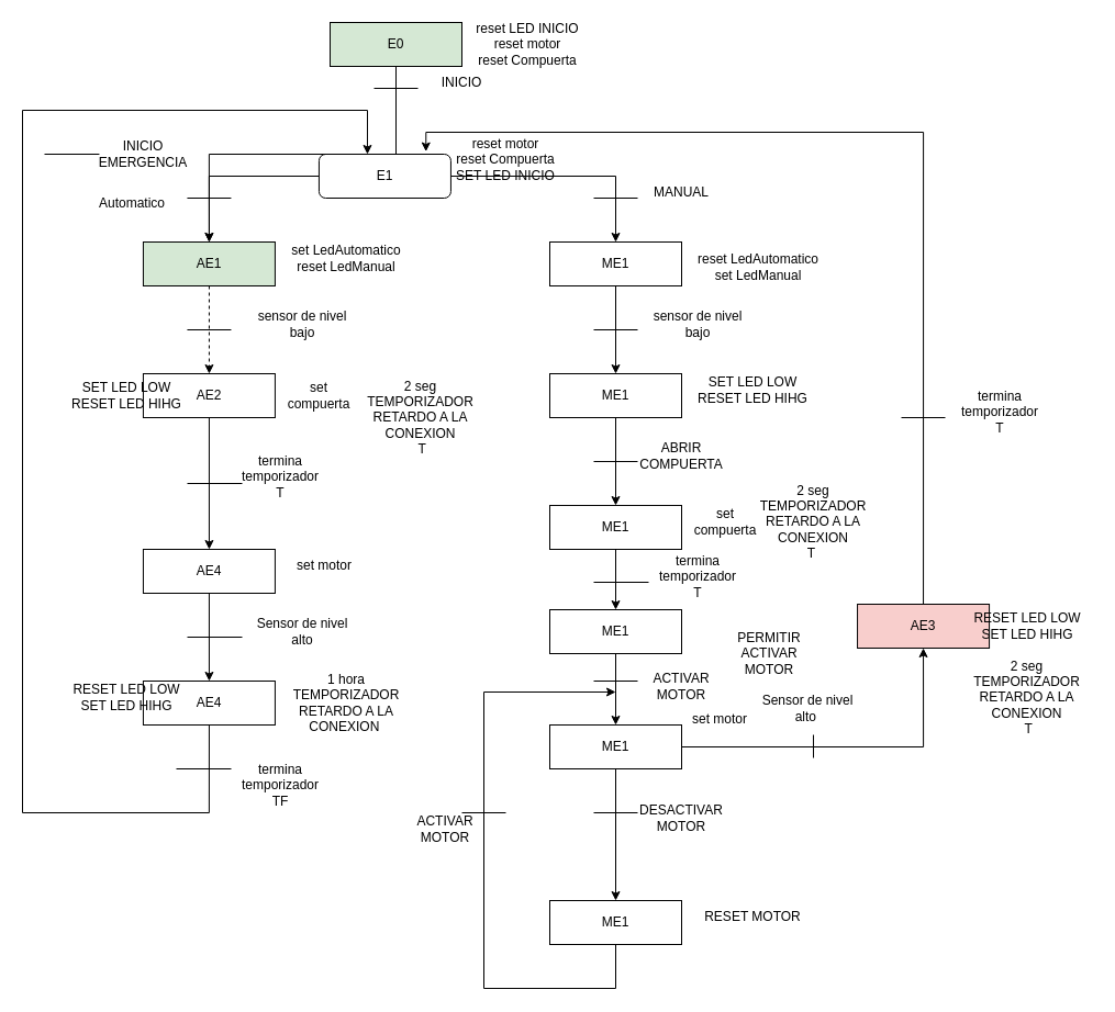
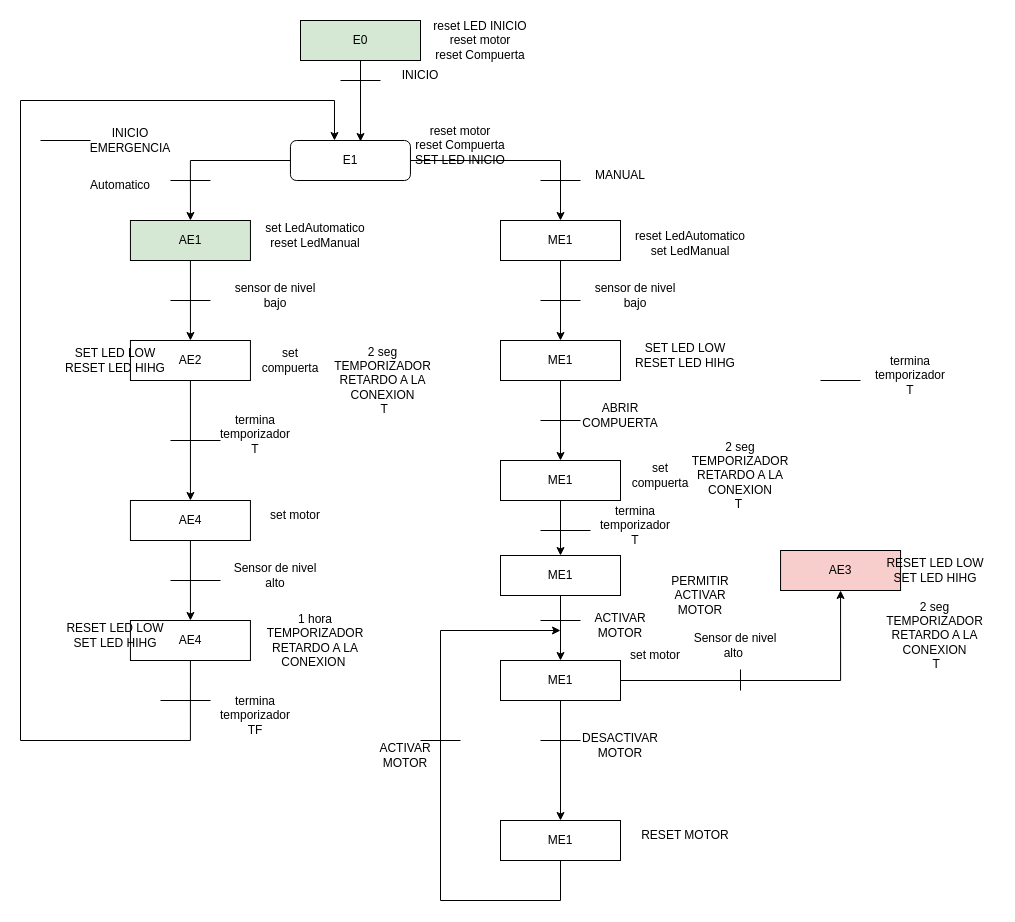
  <mxCell id="0" />
  <mxCell id="1" parent="0" />
  <mxCell id="2" style="edgeStyle=orthogonalEdgeStyle;rounded=0;orthogonalLoop=1;jettySize=auto;html=1;exitX=0;exitY=0.5;exitDx=0;exitDy=0;entryX=0.5;entryY=0;entryDx=0;entryDy=0;" parent="1" source="4" target="6" edge="1"><mxGeometry relative="1" as="geometry" /></mxCell>
  <mxCell id="3" style="edgeStyle=orthogonalEdgeStyle;rounded=0;orthogonalLoop=1;jettySize=auto;html=1;exitX=1;exitY=0.5;exitDx=0;exitDy=0;entryX=0.5;entryY=0;entryDx=0;entryDy=0;" parent="1" source="4" target="8" edge="1"><mxGeometry relative="1" as="geometry" /></mxCell>
  <mxCell id="4" value="E1" style="whiteSpace=wrap;html=1;rounded=1;" parent="1" vertex="1"><mxGeometry x="289.94" y="140" width="120" height="40" as="geometry" /></mxCell>
- <mxCell id="5" style="edgeStyle=orthogonalEdgeStyle;rounded=0;orthogonalLoop=1;jettySize=auto;html=1;exitX=0.5;exitY=1;exitDx=0;exitDy=0;dashed=1;" parent="1" source="6" target="13" edge="1"><mxGeometry relative="1" as="geometry" /></mxCell>
+ <mxCell id="5" style="edgeStyle=orthogonalEdgeStyle;rounded=0;orthogonalLoop=1;jettySize=auto;html=1;exitX=0.5;exitY=1;exitDx=0;exitDy=0;" parent="1" source="6" target="13" edge="1"><mxGeometry relative="1" as="geometry" /></mxCell>
  <mxCell id="6" value="AE1" style="rounded=0;whiteSpace=wrap;html=1;fillColor=#d5e8d4;" parent="1" vertex="1"><mxGeometry x="129.94" y="220" width="120" height="40" as="geometry" /></mxCell>
  <mxCell id="7" style="edgeStyle=orthogonalEdgeStyle;rounded=0;orthogonalLoop=1;jettySize=auto;html=1;exitX=0.5;exitY=1;exitDx=0;exitDy=0;entryX=0.5;entryY=0;entryDx=0;entryDy=0;" parent="1" source="8" target="27" edge="1"><mxGeometry relative="1" as="geometry" /></mxCell>
  <mxCell id="8" value="ME1" style="rounded=0;whiteSpace=wrap;html=1;" parent="1" vertex="1"><mxGeometry x="500" y="220" width="120" height="40" as="geometry" /></mxCell>
  <mxCell id="9" value="Automatico" style="text;html=1;strokeColor=none;fillColor=none;align=center;verticalAlign=middle;whiteSpace=wrap;rounded=0;" parent="1" vertex="1"><mxGeometry x="89.94" y="170" width="60" height="30" as="geometry" /></mxCell>
  <mxCell id="10" value="set LedAutomatico&lt;br&gt;reset LedManual" style="text;html=1;strokeColor=none;fillColor=none;align=center;verticalAlign=middle;whiteSpace=wrap;rounded=0;" parent="1" vertex="1"><mxGeometry x="259.94" y="220" width="110.06" height="30" as="geometry" /></mxCell>
  <mxCell id="11" value="" style="endArrow=none;html=1;rounded=0;" parent="1" edge="1"><mxGeometry width="50" height="50" relative="1" as="geometry"><mxPoint x="169.94" y="180" as="sourcePoint" /><mxPoint x="209.94" y="180" as="targetPoint" /></mxGeometry></mxCell>
  <mxCell id="12" style="edgeStyle=orthogonalEdgeStyle;rounded=0;orthogonalLoop=1;jettySize=auto;html=1;exitX=0.5;exitY=1;exitDx=0;exitDy=0;" parent="1" source="13" target="19" edge="1"><mxGeometry relative="1" as="geometry" /></mxCell>
  <mxCell id="13" value="AE2" style="rounded=0;whiteSpace=wrap;html=1;" parent="1" vertex="1"><mxGeometry x="129.94" y="340" width="120" height="40" as="geometry" /></mxCell>
  <mxCell id="14" value="" style="endArrow=none;html=1;rounded=0;" parent="1" edge="1"><mxGeometry width="50" height="50" relative="1" as="geometry"><mxPoint x="169.94" y="300" as="sourcePoint" /><mxPoint x="209.94" y="300" as="targetPoint" /></mxGeometry></mxCell>
  <mxCell id="15" value="sensor de nivel bajo" style="text;html=1;strokeColor=none;fillColor=none;align=center;verticalAlign=middle;whiteSpace=wrap;rounded=0;" parent="1" vertex="1"><mxGeometry x="229.94" y="280" width="90.06" height="30" as="geometry" /></mxCell>
- <mxCell id="16" style="edgeStyle=orthogonalEdgeStyle;rounded=0;orthogonalLoop=1;jettySize=auto;html=1;exitX=0.5;exitY=0;exitDx=0;exitDy=0;entryX=0.811;entryY=-0.06;entryDx=0;entryDy=0;entryPerimeter=0;" edge="1" parent="1" source="17" target="4"><mxGeometry relative="1" as="geometry"><Array as="points"><mxPoint x="840" y="120" /><mxPoint x="387" y="120" /></Array></mxGeometry></mxCell>
  <mxCell id="17" value="AE3" style="rounded=0;whiteSpace=wrap;html=1;fillColor=#f8cecc;" parent="1" vertex="1"><mxGeometry x="780.06" y="550" width="120" height="40" as="geometry" /></mxCell>
  <mxCell id="18" style="edgeStyle=orthogonalEdgeStyle;rounded=0;orthogonalLoop=1;jettySize=auto;html=1;exitX=0.5;exitY=1;exitDx=0;exitDy=0;entryX=0.5;entryY=0;entryDx=0;entryDy=0;" parent="1" source="19" target="42" edge="1"><mxGeometry relative="1" as="geometry" /></mxCell>
  <mxCell id="19" value="AE4" style="rounded=0;whiteSpace=wrap;html=1;" parent="1" vertex="1"><mxGeometry x="129.94" y="500" width="120" height="40" as="geometry" /></mxCell>
  <mxCell id="20" value="1 hora TEMPORIZADOR&lt;br&gt;RETARDO A LA CONEXION&amp;nbsp;" style="text;html=1;strokeColor=none;fillColor=none;align=center;verticalAlign=middle;whiteSpace=wrap;rounded=0;" parent="1" vertex="1"><mxGeometry x="284.97" y="625" width="60" height="30" as="geometry" /></mxCell>
- <mxCell id="21" style="edgeStyle=orthogonalEdgeStyle;rounded=0;orthogonalLoop=1;jettySize=auto;html=1;exitX=0.5;exitY=1;exitDx=0;exitDy=0;" parent="1" source="22" target="6" edge="1"><mxGeometry relative="1" as="geometry" /></mxCell>
+ <mxCell id="21" style="edgeStyle=orthogonalEdgeStyle;rounded=0;orthogonalLoop=1;jettySize=auto;html=1;exitX=0.5;exitY=1;exitDx=0;exitDy=0;entryX=0.584;entryY=0.025;entryDx=0;entryDy=0;entryPerimeter=0;" parent="1" source="22" target="4" edge="1"><mxGeometry relative="1" as="geometry" /></mxCell>
  <mxCell id="22" value="E0" style="rounded=0;whiteSpace=wrap;html=1;fillColor=#d5e8d4;" parent="1" vertex="1"><mxGeometry x="300" width="120" height="40" as="geometry" y="20" /></mxCell>
  <mxCell id="23" value="" style="endArrow=none;html=1;rounded=0;" parent="1" edge="1"><mxGeometry width="50" height="50" relative="1" as="geometry"><mxPoint x="540" y="180" as="sourcePoint" /><mxPoint x="580" y="180" as="targetPoint" /></mxGeometry></mxCell>
  <mxCell id="24" value="MANUAL" style="text;html=1;strokeColor=none;fillColor=none;align=center;verticalAlign=middle;whiteSpace=wrap;rounded=0;" parent="1" vertex="1"><mxGeometry x="590" y="160" width="60" height="30" as="geometry" /></mxCell>
  <mxCell id="25" value="reset LedAutomatico&lt;br&gt;set LedManual" style="text;html=1;strokeColor=none;fillColor=none;align=center;verticalAlign=middle;whiteSpace=wrap;rounded=0;" parent="1" vertex="1"><mxGeometry x="630" y="225" width="120" height="35" as="geometry" /></mxCell>
  <mxCell id="26" style="edgeStyle=orthogonalEdgeStyle;rounded=0;orthogonalLoop=1;jettySize=auto;html=1;exitX=0.5;exitY=1;exitDx=0;exitDy=0;entryX=0.5;entryY=0;entryDx=0;entryDy=0;" parent="1" source="27" target="32" edge="1"><mxGeometry relative="1" as="geometry" /></mxCell>
  <mxCell id="27" value="ME1" style="rounded=0;whiteSpace=wrap;html=1;" parent="1" vertex="1"><mxGeometry x="500" y="340" width="120" height="40" as="geometry" /></mxCell>
  <mxCell id="28" value="" style="endArrow=none;html=1;rounded=0;" parent="1" edge="1"><mxGeometry width="50" height="50" relative="1" as="geometry"><mxPoint x="540" y="300" as="sourcePoint" /><mxPoint x="580" y="300" as="targetPoint" /></mxGeometry></mxCell>
  <mxCell id="29" value="sensor de nivel bajo" style="text;html=1;strokeColor=none;fillColor=none;align=center;verticalAlign=middle;whiteSpace=wrap;rounded=0;" parent="1" vertex="1"><mxGeometry x="590" y="280" width="90" height="30" as="geometry" /></mxCell>
  <mxCell id="30" value="SET LED LOW&lt;br&gt;RESET LED HIHG" style="text;html=1;strokeColor=none;fillColor=none;align=center;verticalAlign=middle;whiteSpace=wrap;rounded=0;" parent="1" vertex="1"><mxGeometry x="630" y="340" width="110" height="30" as="geometry" /></mxCell>
  <mxCell id="31" style="edgeStyle=orthogonalEdgeStyle;rounded=0;orthogonalLoop=1;jettySize=auto;html=1;exitX=0.5;exitY=1;exitDx=0;exitDy=0;entryX=0.5;entryY=0;entryDx=0;entryDy=0;" parent="1" source="32" target="35" edge="1"><mxGeometry relative="1" as="geometry" /></mxCell>
  <mxCell id="32" value="ME1" style="rounded=0;whiteSpace=wrap;html=1;" parent="1" vertex="1"><mxGeometry x="500" y="460" width="120" height="40" as="geometry" /></mxCell>
  <mxCell id="33" value="2 seg TEMPORIZADOR&lt;br&gt;RETARDO A LA CONEXION&lt;br&gt;T&amp;nbsp;" style="text;html=1;strokeColor=none;fillColor=none;align=center;verticalAlign=middle;whiteSpace=wrap;rounded=0;" parent="1" vertex="1"><mxGeometry x="710" y="460" width="60" height="30" as="geometry" /></mxCell>
  <mxCell id="34" style="edgeStyle=orthogonalEdgeStyle;rounded=0;orthogonalLoop=1;jettySize=auto;html=1;exitX=0.5;exitY=1;exitDx=0;exitDy=0;entryX=0.5;entryY=0;entryDx=0;entryDy=0;" parent="1" source="35" target="51" edge="1"><mxGeometry relative="1" as="geometry" /></mxCell>
  <mxCell id="35" value="ME1" style="rounded=0;whiteSpace=wrap;html=1;" parent="1" vertex="1"><mxGeometry x="500" y="555" width="120" height="40" as="geometry" /></mxCell>
  <mxCell id="36" value="Sensor de nivel alto&amp;nbsp;" style="text;html=1;strokeColor=none;fillColor=none;align=center;verticalAlign=middle;whiteSpace=wrap;rounded=0;" parent="1" vertex="1"><mxGeometry x="690" y="630" width="90.06" height="30" as="geometry" /></mxCell>
  <mxCell id="37" value="reset motor&lt;br&gt;reset Compuerta&lt;br&gt;SET LED INICIO" style="text;html=1;strokeColor=none;fillColor=none;align=center;verticalAlign=middle;whiteSpace=wrap;rounded=0;" parent="1" vertex="1"><mxGeometry x="409.94" y="130" width="100" height="30" as="geometry" /></mxCell>
  <mxCell id="38" value="set compuerta" style="text;html=1;strokeColor=none;fillColor=none;align=center;verticalAlign=middle;whiteSpace=wrap;rounded=0;" parent="1" vertex="1"><mxGeometry x="260" y="345" width="60" height="30" as="geometry" /></mxCell>
  <mxCell id="39" value="2 seg TEMPORIZADOR&lt;br&gt;RETARDO A LA CONEXION&lt;br&gt;&amp;nbsp;T" style="text;html=1;strokeColor=none;fillColor=none;align=center;verticalAlign=middle;whiteSpace=wrap;rounded=0;" parent="1" vertex="1"><mxGeometry x="324.97" y="340" width="115.03" height="80" as="geometry" /></mxCell>
  <mxCell id="40" value="set motor" style="text;html=1;strokeColor=none;fillColor=none;align=center;verticalAlign=middle;whiteSpace=wrap;rounded=0;" parent="1" vertex="1"><mxGeometry x="620" y="640" width="70" height="30" as="geometry" /></mxCell>
  <mxCell id="41" style="edgeStyle=orthogonalEdgeStyle;rounded=0;orthogonalLoop=1;jettySize=auto;html=1;exitX=0.5;exitY=1;exitDx=0;exitDy=0;entryX=0.367;entryY=0;entryDx=0;entryDy=0;entryPerimeter=0;" parent="1" source="42" target="4" edge="1"><mxGeometry relative="1" as="geometry"><mxPoint x="60" y="300" as="targetPoint" /><Array as="points"><mxPoint x="190" y="740" /><mxPoint x="20" y="740" /><mxPoint x="20" y="100" /><mxPoint x="334" y="100" /></Array></mxGeometry></mxCell>
  <mxCell id="42" value="AE4" style="rounded=0;whiteSpace=wrap;html=1;" parent="1" vertex="1"><mxGeometry x="129.94" y="620" width="120" height="40" as="geometry" /></mxCell>
  <mxCell id="43" value="" style="endArrow=none;html=1;rounded=0;" parent="1" edge="1"><mxGeometry width="50" height="50" relative="1" as="geometry"><mxPoint x="170" y="580" as="sourcePoint" /><mxPoint x="220" y="580" as="targetPoint" /></mxGeometry></mxCell>
  <mxCell id="44" value="Sensor de nivel alto" style="text;html=1;strokeColor=none;fillColor=none;align=center;verticalAlign=middle;whiteSpace=wrap;rounded=0;" parent="1" vertex="1"><mxGeometry x="229.94" y="560" width="90.06" height="30" as="geometry" /></mxCell>
  <mxCell id="45" value="" style="endArrow=none;html=1;rounded=0;" parent="1" edge="1"><mxGeometry width="50" height="50" relative="1" as="geometry"><mxPoint x="540" y="420" as="sourcePoint" /><mxPoint x="580" y="420" as="targetPoint" /></mxGeometry></mxCell>
  <mxCell id="46" value="ABRIR COMPUERTA" style="text;html=1;strokeColor=none;fillColor=none;align=center;verticalAlign=middle;whiteSpace=wrap;rounded=0;" parent="1" vertex="1"><mxGeometry x="589.94" y="400" width="60" height="30" as="geometry" /></mxCell>
  <mxCell id="47" value="set compuerta" style="text;html=1;strokeColor=none;fillColor=none;align=center;verticalAlign=middle;whiteSpace=wrap;rounded=0;" parent="1" vertex="1"><mxGeometry x="630" y="460" width="60" height="30" as="geometry" /></mxCell>
  <mxCell id="48" style="edgeStyle=orthogonalEdgeStyle;rounded=0;orthogonalLoop=1;jettySize=auto;html=1;exitX=0.5;exitY=1;exitDx=0;exitDy=0;entryX=0.5;entryY=0;entryDx=0;entryDy=0;" parent="1" source="51" target="70" edge="1"><mxGeometry relative="1" as="geometry" /></mxCell>
  <mxCell id="49" style="edgeStyle=orthogonalEdgeStyle;rounded=0;orthogonalLoop=1;jettySize=auto;html=1;exitX=0.5;exitY=1;exitDx=0;exitDy=0;" parent="1" source="70" edge="1"><mxGeometry y="10" relative="1" as="geometry"><mxPoint x="560" y="630" as="targetPoint" /><Array as="points"><mxPoint x="560" y="900" /><mxPoint x="440" y="900" /><mxPoint x="440" y="630" /></Array><mxPoint as="offset" /></mxGeometry></mxCell>
  <mxCell id="50" style="edgeStyle=orthogonalEdgeStyle;rounded=0;orthogonalLoop=1;jettySize=auto;html=1;exitX=1;exitY=0.5;exitDx=0;exitDy=0;entryX=0.5;entryY=1;entryDx=0;entryDy=0;" edge="1" parent="1" source="51" target="17"><mxGeometry relative="1" as="geometry" /></mxCell>
  <mxCell id="51" value="ME1" style="rounded=0;whiteSpace=wrap;html=1;" parent="1" vertex="1"><mxGeometry x="500" y="660" width="120" height="40" as="geometry" /></mxCell>
  <mxCell id="52" value="" style="endArrow=none;html=1;rounded=0;" parent="1" edge="1"><mxGeometry width="50" height="50" relative="1" as="geometry"><mxPoint x="540" y="620" as="sourcePoint" /><mxPoint x="580" y="620" as="targetPoint" /></mxGeometry></mxCell>
  <mxCell id="53" value="" style="endArrow=none;html=1;rounded=0;" parent="1" edge="1"><mxGeometry width="50" height="50" relative="1" as="geometry"><mxPoint x="540" y="740" as="sourcePoint" /><mxPoint x="580" y="740" as="targetPoint" /></mxGeometry></mxCell>
  <mxCell id="54" value="RESET LED LOW&lt;br&gt;SET LED HIHG" style="text;html=1;strokeColor=none;fillColor=none;align=center;verticalAlign=middle;whiteSpace=wrap;rounded=0;" parent="1" vertex="1"><mxGeometry x="880" y="555" width="110" height="30" as="geometry" /></mxCell>
  <mxCell id="55" value="" style="endArrow=none;html=1;rounded=0;" parent="1" edge="1"><mxGeometry width="50" height="50" relative="1" as="geometry"><mxPoint x="340" y="80" as="sourcePoint" /><mxPoint x="380" y="80" as="targetPoint" /></mxGeometry></mxCell>
  <mxCell id="56" value="reset LED INICIO&lt;br&gt;reset motor&lt;br&gt;reset Compuerta" style="text;html=1;strokeColor=none;fillColor=none;align=center;verticalAlign=middle;whiteSpace=wrap;rounded=0;" parent="1" vertex="1"><mxGeometry x="429.94" y="25" width="100.06" height="30" as="geometry" /></mxCell>
  <mxCell id="57" value="INICIO" style="text;html=1;strokeColor=none;fillColor=none;align=center;verticalAlign=middle;whiteSpace=wrap;rounded=0;" parent="1" vertex="1"><mxGeometry x="390" y="60" width="60" height="30" as="geometry" /></mxCell>
  <mxCell id="58" value="" style="endArrow=none;html=1;rounded=0;" parent="1" target="59" edge="1"><mxGeometry width="50" height="50" relative="1" as="geometry"><mxPoint x="40" y="140" as="sourcePoint" /><mxPoint x="80" y="140" as="targetPoint" /></mxGeometry></mxCell>
  <mxCell id="59" value="INICIO EMERGENCIA" style="text;html=1;strokeColor=none;fillColor=none;align=center;verticalAlign=middle;whiteSpace=wrap;rounded=0;" parent="1" vertex="1"><mxGeometry x="89.94" y="125" width="80.06" height="30" as="geometry" /></mxCell>
  <mxCell id="60" value="" style="endArrow=none;html=1;rounded=0;" parent="1" edge="1"><mxGeometry width="50" height="50" relative="1" as="geometry"><mxPoint x="170" y="440" as="sourcePoint" /><mxPoint x="220" y="440" as="targetPoint" /></mxGeometry></mxCell>
  <mxCell id="61" value="termina temporizador&lt;br&gt;T" style="text;html=1;strokeColor=none;fillColor=none;align=center;verticalAlign=middle;whiteSpace=wrap;rounded=0;" parent="1" vertex="1"><mxGeometry x="224.97" y="419" width="60" height="30" as="geometry" /></mxCell>
  <mxCell id="62" value="" style="endArrow=none;html=1;rounded=0;" parent="1" edge="1"><mxGeometry width="50" height="50" relative="1" as="geometry"><mxPoint x="160" y="700" as="sourcePoint" /><mxPoint x="210" y="700" as="targetPoint" /></mxGeometry></mxCell>
  <mxCell id="63" value="termina temporizador TF" style="text;html=1;strokeColor=none;fillColor=none;align=center;verticalAlign=middle;whiteSpace=wrap;rounded=0;" parent="1" vertex="1"><mxGeometry x="224.97" y="700" width="60" height="30" as="geometry" /></mxCell>
  <mxCell id="64" value="SET LED LOW&lt;br&gt;RESET LED HIHG" style="text;html=1;strokeColor=none;fillColor=none;align=center;verticalAlign=middle;whiteSpace=wrap;rounded=0;" parent="1" vertex="1"><mxGeometry x="60" y="345" width="110" height="30" as="geometry" /></mxCell>
  <mxCell id="65" value="" style="endArrow=none;html=1;rounded=0;" parent="1" edge="1"><mxGeometry width="50" height="50" relative="1" as="geometry"><mxPoint x="540" y="530" as="sourcePoint" /><mxPoint x="590" y="530" as="targetPoint" /></mxGeometry></mxCell>
  <mxCell id="66" value="termina temporizador&lt;br&gt;T" style="text;html=1;strokeColor=none;fillColor=none;align=center;verticalAlign=middle;whiteSpace=wrap;rounded=0;" parent="1" vertex="1"><mxGeometry x="605.03" y="510" width="60" height="30" as="geometry" /></mxCell>
  <mxCell id="67" value="PERMITIR ACTIVAR MOTOR" style="text;html=1;strokeColor=none;fillColor=none;align=center;verticalAlign=middle;whiteSpace=wrap;rounded=0;" parent="1" vertex="1"><mxGeometry x="670" y="580" width="60" height="30" as="geometry" /></mxCell>
  <mxCell id="68" value="set motor" style="text;html=1;strokeColor=none;fillColor=none;align=center;verticalAlign=middle;whiteSpace=wrap;rounded=0;" parent="1" vertex="1"><mxGeometry x="260" y="500" width="70" height="30" as="geometry" /></mxCell>
  <mxCell id="69" value="RESET LED LOW&lt;br&gt;SET LED HIHG" style="text;html=1;strokeColor=none;fillColor=none;align=center;verticalAlign=middle;whiteSpace=wrap;rounded=0;" parent="1" vertex="1"><mxGeometry x="60" y="620" width="110" height="30" as="geometry" /></mxCell>
  <mxCell id="70" value="ME1" style="rounded=0;whiteSpace=wrap;html=1;" parent="1" vertex="1"><mxGeometry x="500" y="820" width="120" height="40" as="geometry" /></mxCell>
  <mxCell id="71" value="RESET MOTOR" style="text;html=1;strokeColor=none;fillColor=none;align=center;verticalAlign=middle;whiteSpace=wrap;rounded=0;" parent="1" vertex="1"><mxGeometry x="630" y="820" width="110" height="30" as="geometry" /></mxCell>
  <mxCell id="72" value="" style="endArrow=none;html=1;rounded=0;" parent="1" edge="1"><mxGeometry width="50" height="50" relative="1" as="geometry"><mxPoint x="460" y="740" as="sourcePoint" /><mxPoint x="420" y="740" as="targetPoint" /></mxGeometry></mxCell>
  <mxCell id="73" value="ACTIVAR MOTOR" style="text;html=1;strokeColor=none;fillColor=none;align=center;verticalAlign=middle;whiteSpace=wrap;rounded=0;" parent="1" vertex="1"><mxGeometry x="370" y="740" width="70" height="30" as="geometry" /></mxCell>
  <mxCell id="74" value="ACTIVAR MOTOR" style="text;html=1;strokeColor=none;fillColor=none;align=center;verticalAlign=middle;whiteSpace=wrap;rounded=0;" parent="1" vertex="1"><mxGeometry x="585" y="610" width="70" height="30" as="geometry" /></mxCell>
  <mxCell id="75" value="DESACTIVAR MOTOR" style="text;html=1;strokeColor=none;fillColor=none;align=center;verticalAlign=middle;whiteSpace=wrap;rounded=0;" parent="1" vertex="1"><mxGeometry x="584.94" y="730" width="70" height="30" as="geometry" /></mxCell>
  <mxCell id="76" value="" style="endArrow=none;html=1;rounded=0;entryX=0.555;entryY=1.3;entryDx=0;entryDy=0;entryPerimeter=0;" parent="1" target="36" edge="1"><mxGeometry width="50" height="50" relative="1" as="geometry"><mxPoint x="740" y="690" as="sourcePoint" /><mxPoint x="500" y="670" as="targetPoint" /></mxGeometry></mxCell>
  <mxCell id="77" value="termina temporizador&lt;br&gt;T" style="text;html=1;strokeColor=none;fillColor=none;align=center;verticalAlign=middle;whiteSpace=wrap;rounded=0;" vertex="1" parent="1"><mxGeometry x="880" y="360" width="60" height="30" as="geometry" /></mxCell>
  <mxCell id="78" value="" style="endArrow=none;html=1;rounded=0;" edge="1" parent="1"><mxGeometry width="50" height="50" relative="1" as="geometry"><mxPoint x="820" y="380" as="sourcePoint" /><mxPoint x="860" y="380" as="targetPoint" /></mxGeometry></mxCell>
  <mxCell id="79" value="2 seg TEMPORIZADOR&lt;br&gt;RETARDO A LA CONEXION&lt;br&gt;&amp;nbsp;T" style="text;html=1;strokeColor=none;fillColor=none;align=center;verticalAlign=middle;whiteSpace=wrap;rounded=0;" vertex="1" parent="1"><mxGeometry x="877.48" y="595" width="115.03" height="80" as="geometry" /></mxCell>
